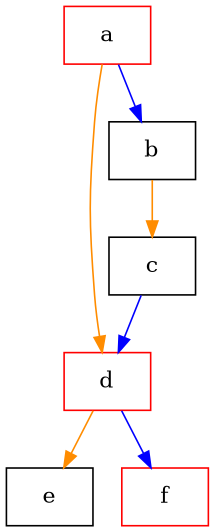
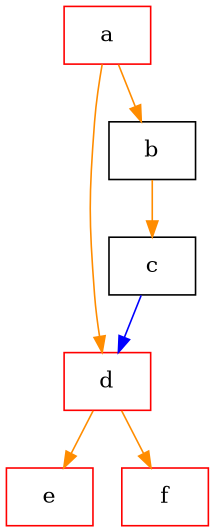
  digraph {
    node [color=red shape=box]
    edge [color=darkorange]
    n1 [label=d]
-   n2 [color=black label=e]
+   n2 [label=e]
    n3 [label=f]
    n4 [label=a]
    n5 [label=b color=""]
    n6 [label=c color=""]
    subgraph sub_1 {
      n1
      n2
      n3
    }
    n1 -> n2
-   n1 -> n3 [color=blue]
+   n1 -> n3
    n4 -> n1
-   n4 -> n5 [color=blue]
+   n4 -> n5
    n5 -> n6
    n6 -> n1 [color=blue]
  }
